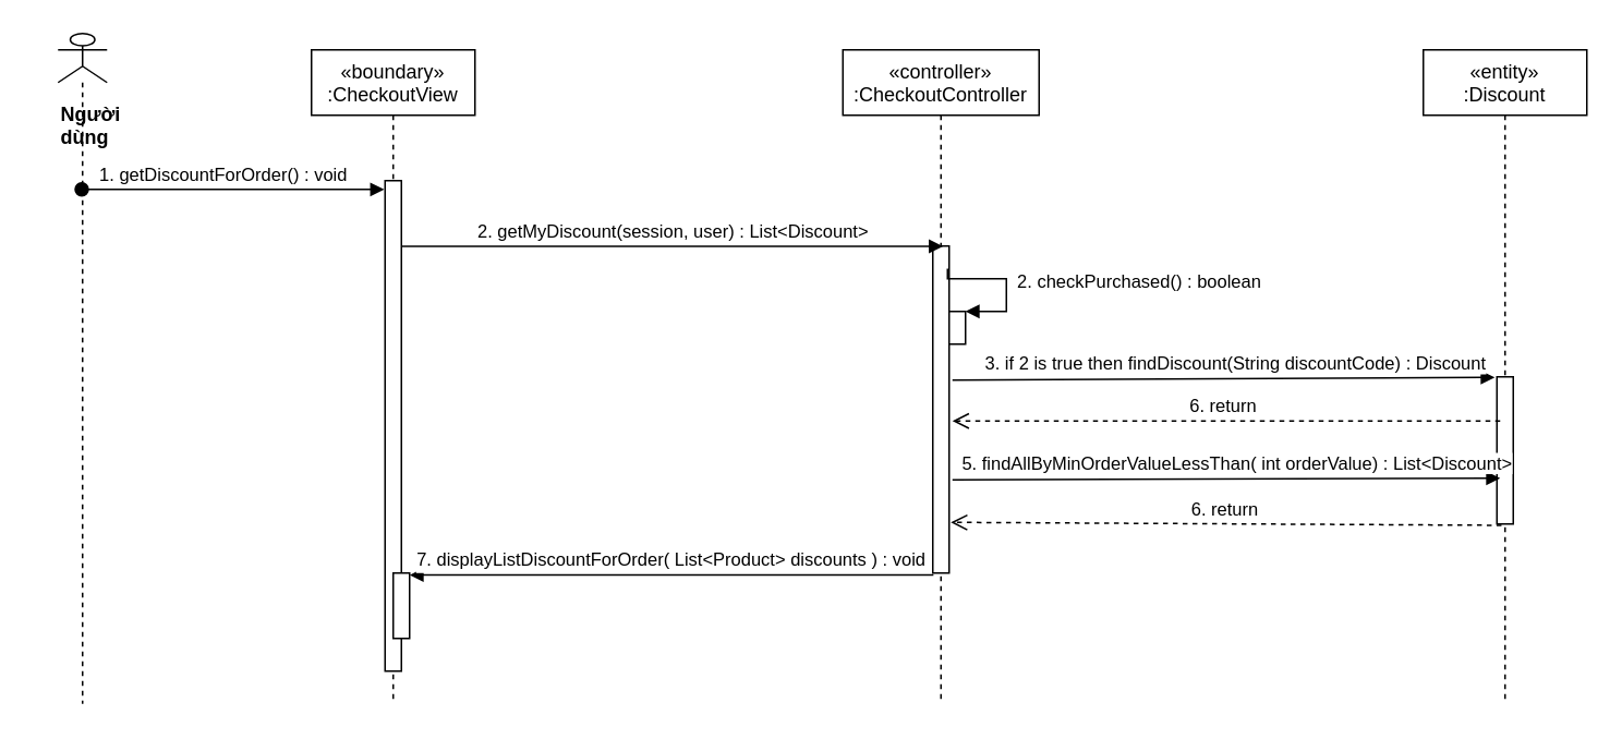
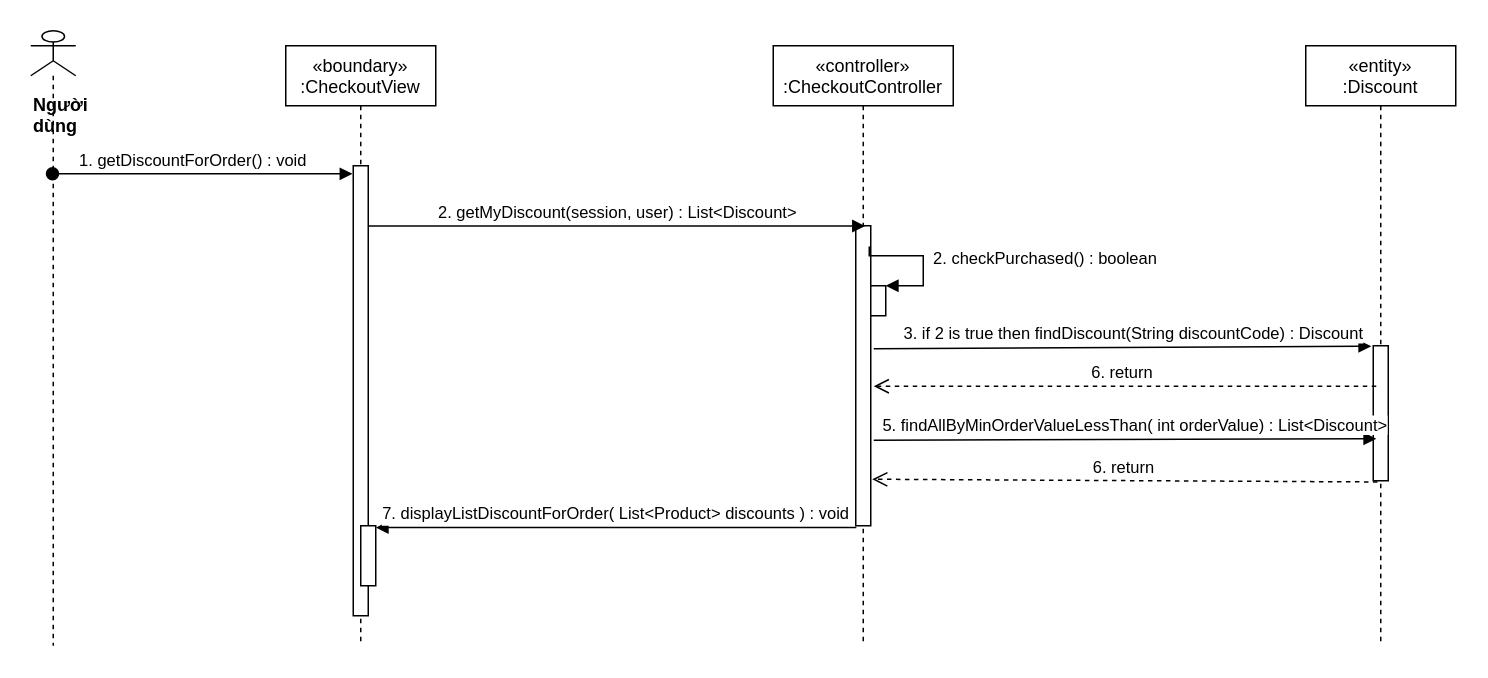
  <mxCell id="0" />
  <mxCell id="1" parent="0" />
  <mxCell id="2" value="«boundary»&#10;:CheckoutView" style="shape=umlLifeline;perimeter=lifelinePerimeter;container=1;collapsible=0;recursiveResize=0;rounded=0;shadow=0;strokeWidth=1;" parent="1" vertex="1"><mxGeometry x="190" y="30" width="100" height="400" as="geometry" /></mxCell>
  <mxCell id="3" value="" style="points=[];perimeter=orthogonalPerimeter;rounded=0;shadow=0;strokeWidth=1;" parent="2" vertex="1"><mxGeometry x="45" y="80" width="10" height="300" as="geometry" /></mxCell>
  <mxCell id="4" value="" style="html=1;points=[];perimeter=orthogonalPerimeter;" parent="2" vertex="1"><mxGeometry x="50" y="320" width="10" height="40" as="geometry" /></mxCell>
  <mxCell id="5" value="«controller»&#10;:CheckoutController" style="shape=umlLifeline;perimeter=lifelinePerimeter;container=1;collapsible=0;recursiveResize=0;rounded=0;shadow=0;strokeWidth=1;" parent="1" vertex="1"><mxGeometry x="515" y="30" width="120" height="400" as="geometry" /></mxCell>
  <mxCell id="6" value="" style="points=[];perimeter=orthogonalPerimeter;rounded=0;shadow=0;strokeWidth=1;" parent="5" vertex="1"><mxGeometry x="55" y="120" width="10" height="200" as="geometry" /></mxCell>
- <mxCell id="7" value="&lt;div&gt;&lt;b&gt;Người dùng&lt;/b&gt;&lt;/div&gt;" style="shape=umlLifeline;participant=umlActor;perimeter=lifelinePerimeter;whiteSpace=wrap;html=1;container=1;collapsible=0;recursiveResize=0;verticalAlign=top;spacingTop=36;outlineConnect=0;align=left;size=30;" parent="1" vertex="1"><mxGeometry x="35" y="20" width="30" height="410" as="geometry" /></mxCell>
+ <mxCell id="7" value="&lt;div&gt;&lt;b&gt;Người dùng&lt;/b&gt;&lt;/div&gt;" style="shape=umlLifeline;participant=umlActor;perimeter=lifelinePerimeter;whiteSpace=wrap;html=1;container=1;collapsible=0;recursiveResize=0;verticalAlign=top;spacingTop=36;outlineConnect=0;align=left;size=30;" parent="1" vertex="1"><mxGeometry x="20" y="20" width="30" height="410" as="geometry" /></mxCell>
  <mxCell id="8" value="1. getDiscountForOrder() : void" style="verticalAlign=bottom;startArrow=oval;endArrow=block;startSize=8;shadow=0;strokeWidth=1;entryX=-0.05;entryY=0.018;entryDx=0;entryDy=0;entryPerimeter=0;" parent="1" source="7" target="3" edge="1"><mxGeometry x="-0.06" relative="1" as="geometry"><mxPoint x="30" y="120" as="sourcePoint" /><mxPoint as="offset" /></mxGeometry></mxCell>
  <mxCell id="9" value="2. getMyDiscount(session, user) : List&amp;lt;Discount&amp;gt;" style="html=1;verticalAlign=bottom;endArrow=block;entryX=0.617;entryY=0.001;entryDx=0;entryDy=0;entryPerimeter=0;" parent="1" source="3" target="6" edge="1"><mxGeometry width="80" relative="1" as="geometry"><mxPoint x="250" y="198" as="sourcePoint" /><mxPoint x="430" y="160" as="targetPoint" /></mxGeometry></mxCell>
  <mxCell id="10" value="«entity»&#10;:Discount" style="shape=umlLifeline;perimeter=lifelinePerimeter;container=1;collapsible=0;recursiveResize=0;rounded=0;shadow=0;strokeWidth=1;" parent="1" vertex="1"><mxGeometry x="870" y="30" width="100" height="400" as="geometry" /></mxCell>
  <mxCell id="11" value="" style="points=[];perimeter=orthogonalPerimeter;rounded=0;shadow=0;strokeWidth=1;" parent="10" vertex="1"><mxGeometry x="45" y="200" width="10" height="90" as="geometry" /></mxCell>
  <mxCell id="12" value="3. if 2 is true then findDiscount(String discountCode) : Discount" style="html=1;verticalAlign=bottom;endArrow=block;entryX=-0.133;entryY=0.004;entryDx=0;entryDy=0;entryPerimeter=0;exitX=1.2;exitY=0.41;exitDx=0;exitDy=0;exitPerimeter=0;" parent="1" source="6" target="11" edge="1"><mxGeometry x="0.041" width="80" relative="1" as="geometry"><mxPoint x="875" y="250.48" as="sourcePoint" /><mxPoint x="930" y="140" as="targetPoint" /><mxPoint as="offset" /></mxGeometry></mxCell>
  <mxCell id="13" value="6. return&amp;nbsp;" style="html=1;verticalAlign=bottom;endArrow=open;dashed=1;endSize=8;exitX=0.2;exitY=0.3;exitDx=0;exitDy=0;exitPerimeter=0;entryX=1.2;entryY=0.535;entryDx=0;entryDy=0;entryPerimeter=0;" parent="1" source="11" target="6" edge="1"><mxGeometry relative="1" as="geometry"><mxPoint x="1230" y="276" as="sourcePoint" /><mxPoint x="875" y="276.64" as="targetPoint" /></mxGeometry></mxCell>
  <mxCell id="14" value="7. displayListDiscountForOrder( List&lt;Product&gt; discounts ) : void" style="verticalAlign=bottom;endArrow=block;shadow=0;strokeWidth=1;exitX=0.04;exitY=1.006;exitDx=0;exitDy=0;exitPerimeter=0;" parent="1" source="6" target="4" edge="1"><mxGeometry relative="1" as="geometry"><mxPoint x="495" y="320" as="sourcePoint" /><mxPoint x="280" y="351" as="targetPoint" /></mxGeometry></mxCell>
  <mxCell id="15" value="5. findAllByMinOrderValueLessThan( int orderValue) : List&amp;lt;Discount&amp;gt;" style="html=1;verticalAlign=bottom;endArrow=block;exitX=1.2;exitY=0.715;exitDx=0;exitDy=0;exitPerimeter=0;entryX=0.2;entryY=0.689;entryDx=0;entryDy=0;entryPerimeter=0;" parent="1" source="6" edge="1" target="11"><mxGeometry x="0.041" width="80" relative="1" as="geometry"><mxPoint x="877.6" y="342" as="sourcePoint" /><mxPoint x="1202" y="342" as="targetPoint" /><mxPoint as="offset" /></mxGeometry></mxCell>
  <mxCell id="16" value="6. return&amp;nbsp;" style="html=1;verticalAlign=bottom;endArrow=open;dashed=1;endSize=8;exitX=0.28;exitY=1.009;exitDx=0;exitDy=0;exitPerimeter=0;entryX=1.1;entryY=0.845;entryDx=0;entryDy=0;entryPerimeter=0;" parent="1" source="11" target="6" edge="1"><mxGeometry relative="1" as="geometry"><mxPoint x="1240.8" y="370" as="sourcePoint" /><mxPoint x="875" y="371.08" as="targetPoint" /></mxGeometry></mxCell>
  <mxCell id="17" value="" style="html=1;points=[];perimeter=orthogonalPerimeter;" vertex="1" parent="1"><mxGeometry x="580" y="190" width="10" height="20" as="geometry" /></mxCell>
  <mxCell id="18" value="&amp;nbsp;2. checkPurchased() : boolean" style="edgeStyle=orthogonalEdgeStyle;html=1;align=left;spacingLeft=2;endArrow=block;rounded=0;entryX=1;entryY=0;exitX=0.9;exitY=0.069;exitDx=0;exitDy=0;exitPerimeter=0;" edge="1" target="17" parent="1" source="6"><mxGeometry relative="1" as="geometry"><mxPoint x="585" y="170" as="sourcePoint" /><Array as="points"><mxPoint x="579" y="170" /><mxPoint x="615" y="170" /><mxPoint x="615" y="190" /></Array></mxGeometry></mxCell>
